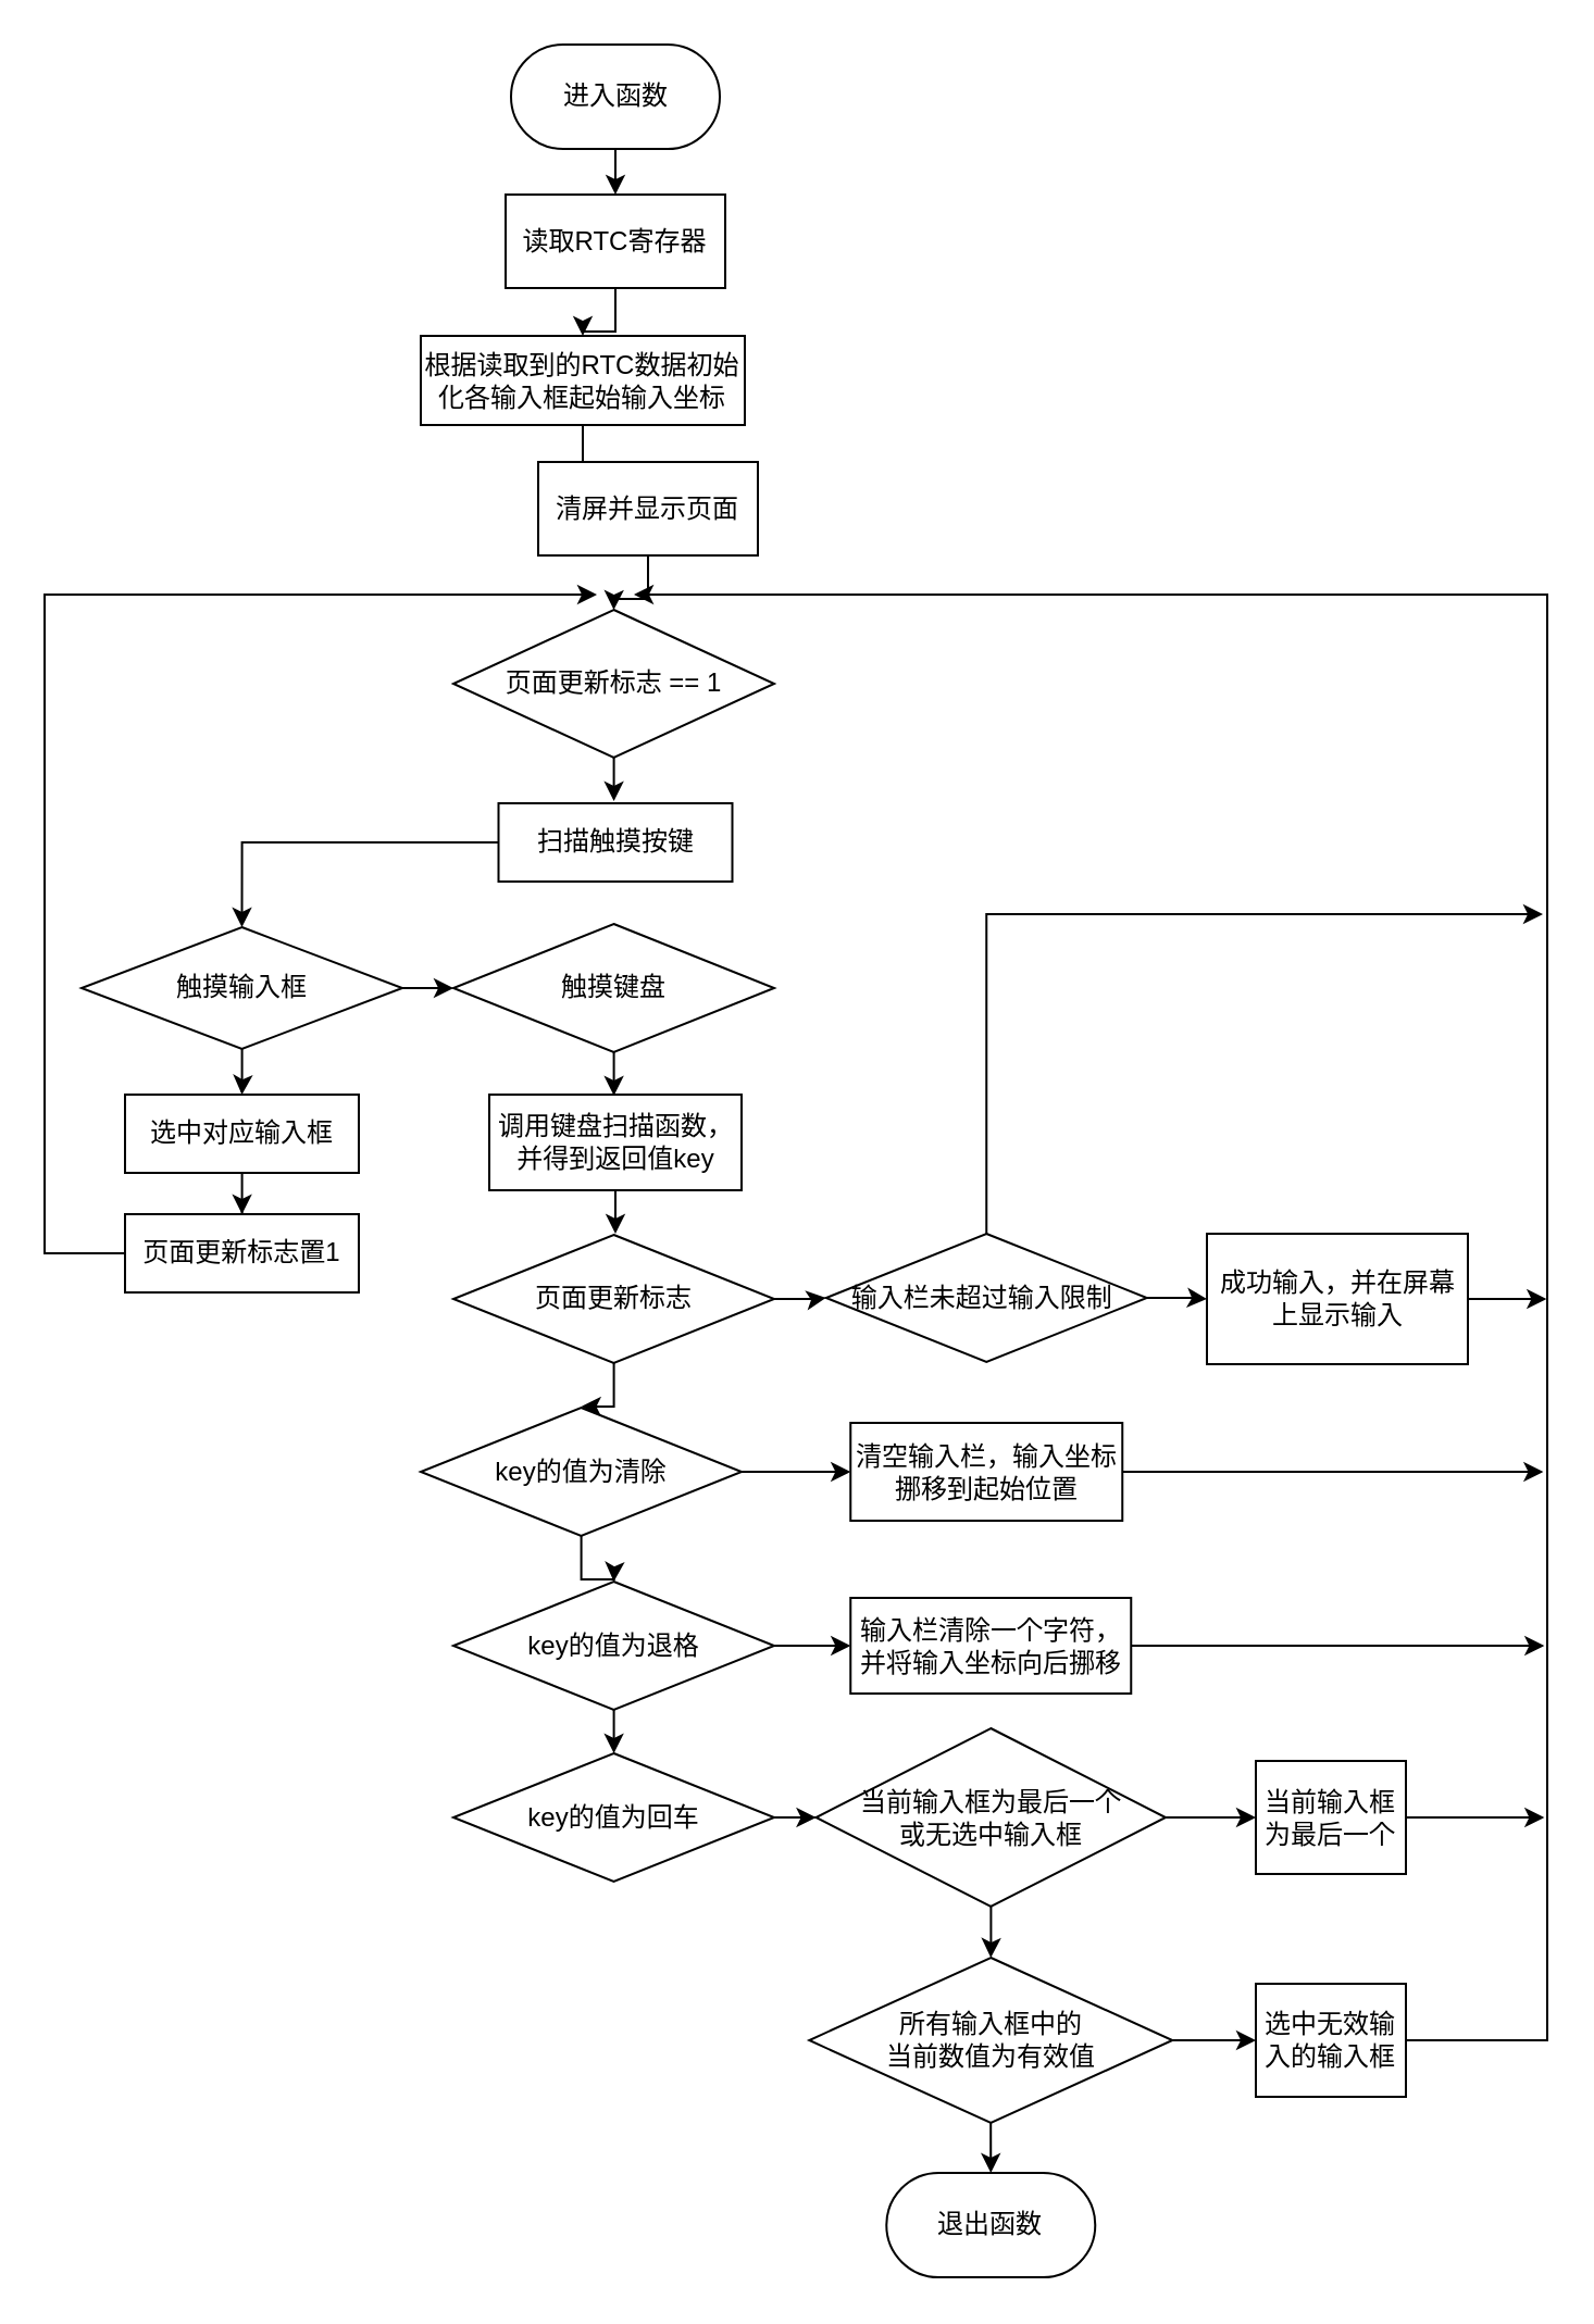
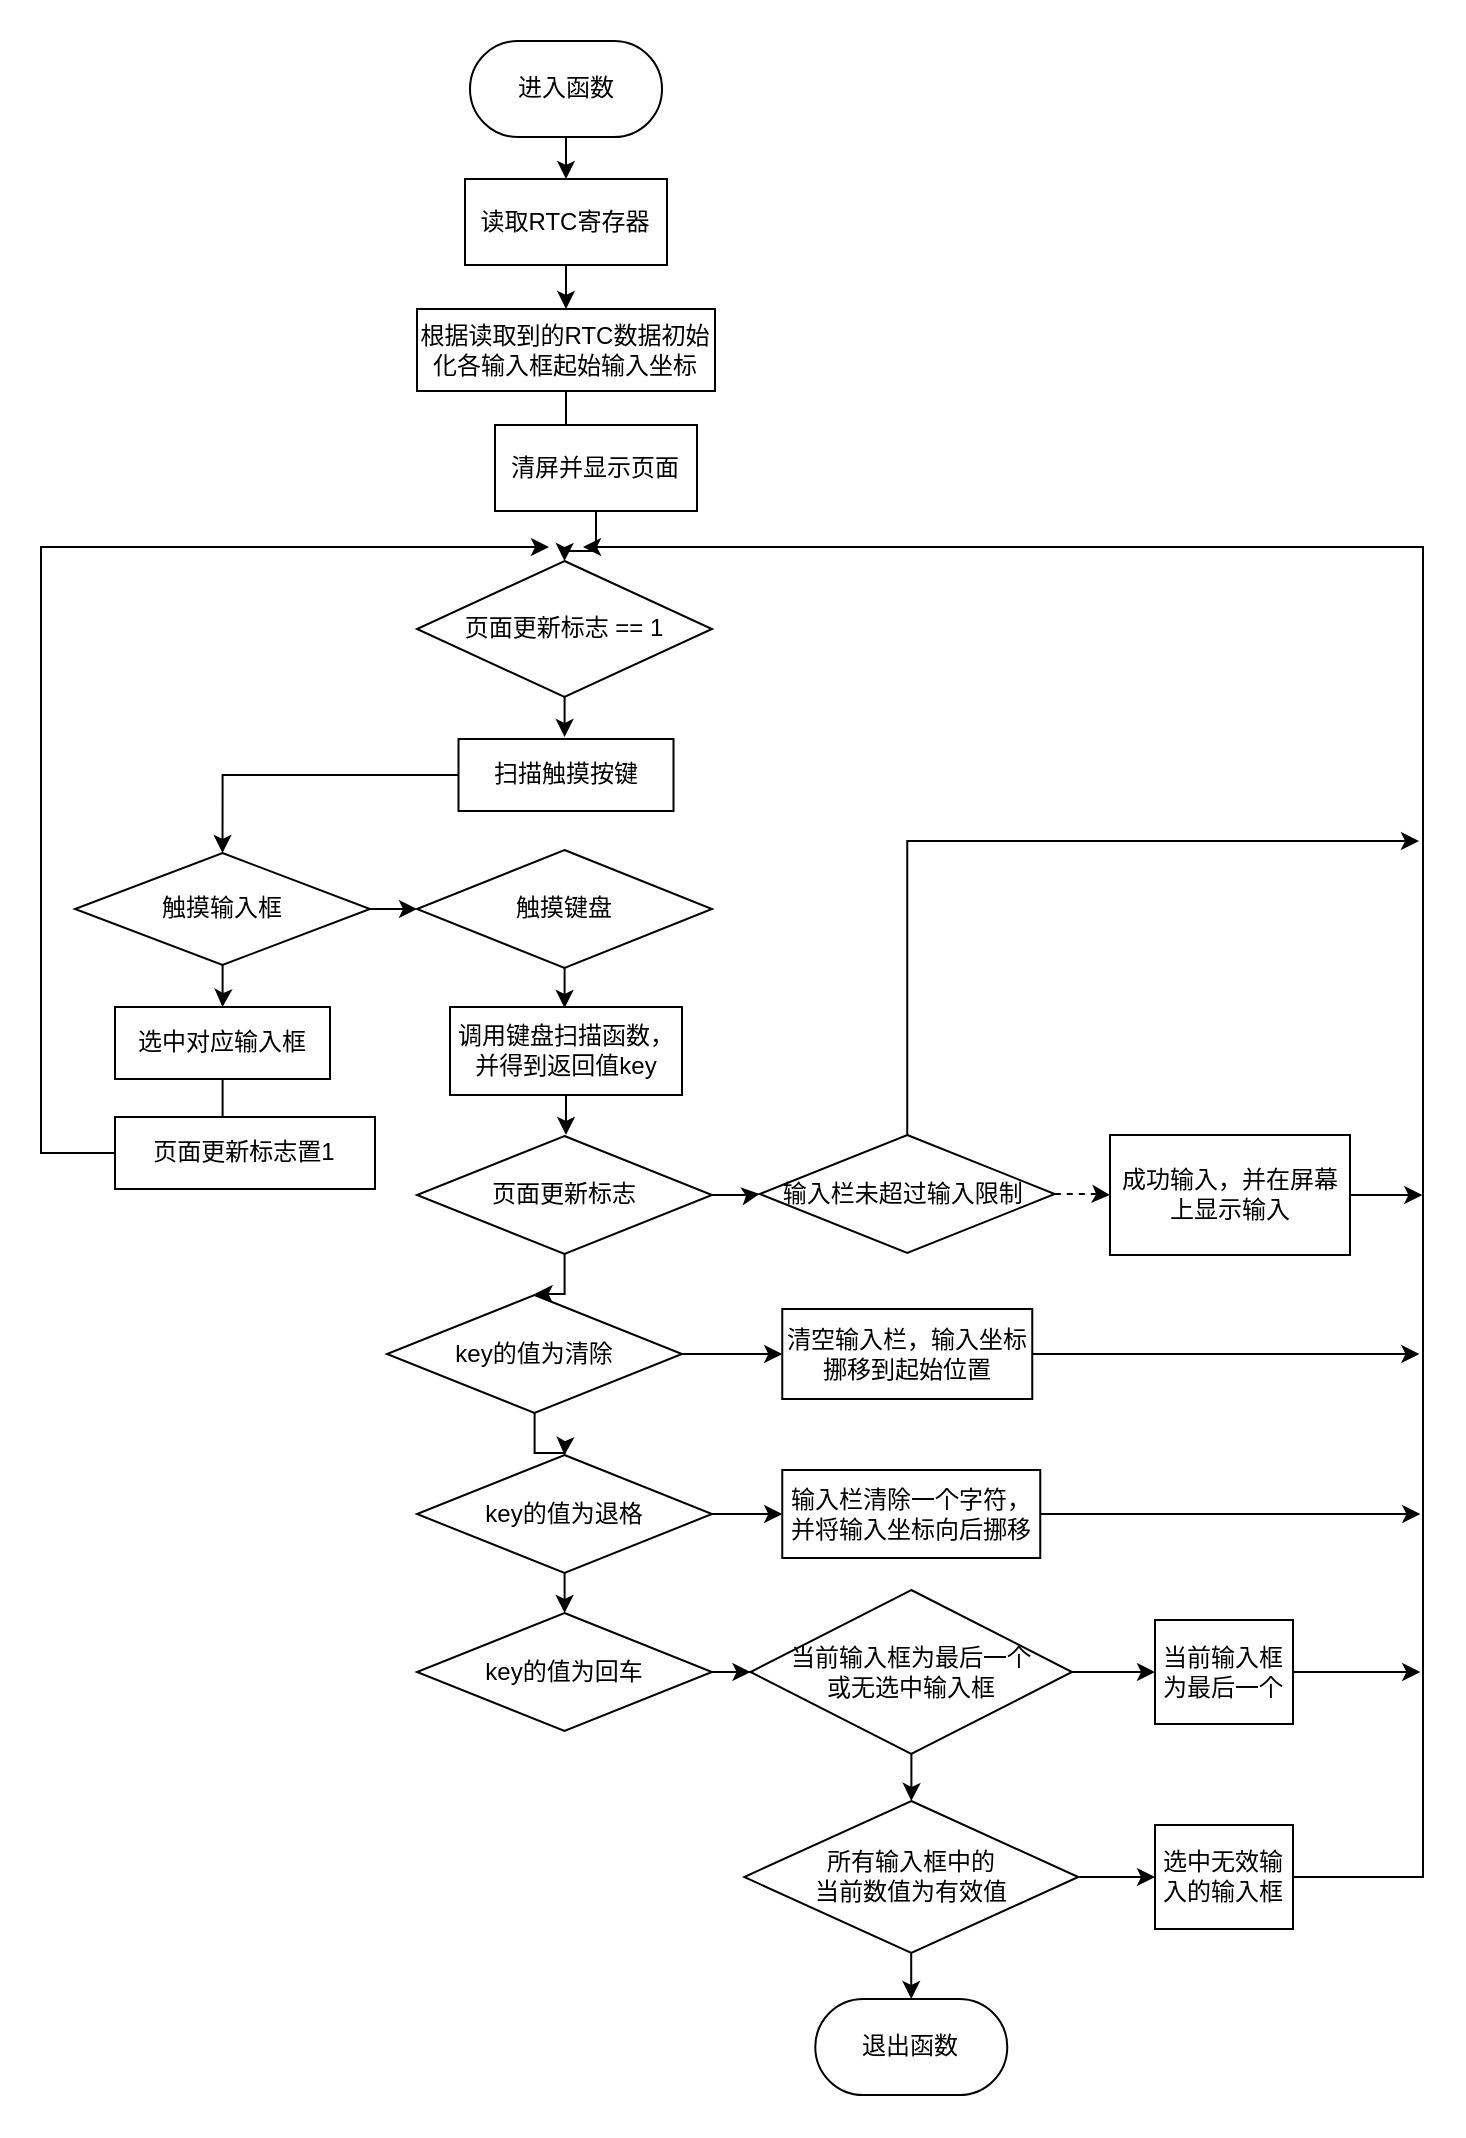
  <mxCell id="0" />
  <mxCell id="1" parent="0" />
  <mxCell id="2" style="edgeStyle=orthogonalEdgeStyle;rounded=0;orthogonalLoop=1;jettySize=auto;html=1;entryX=0.5;entryY=0;entryDx=0;entryDy=0;" edge="1" parent="1" source="3" target="5"><mxGeometry relative="1" as="geometry" /></mxCell>
  <mxCell id="3" value="进入函数" style="rounded=1;whiteSpace=wrap;html=1;arcSize=50;" vertex="1" parent="1"><mxGeometry x="234.5" y="20" width="96" height="48" as="geometry" /></mxCell>
  <mxCell id="4" style="edgeStyle=orthogonalEdgeStyle;rounded=0;orthogonalLoop=1;jettySize=auto;html=1;" edge="1" parent="1" source="5" target="7"><mxGeometry relative="1" as="geometry" /></mxCell>
  <mxCell id="5" value="读取RTC寄存器" style="rounded=1;whiteSpace=wrap;html=1;arcSize=0;" vertex="1" parent="1"><mxGeometry x="232" y="89" width="101" height="43" as="geometry" /></mxCell>
  <mxCell id="6" style="edgeStyle=orthogonalEdgeStyle;rounded=0;orthogonalLoop=1;jettySize=auto;html=1;entryX=0.5;entryY=0;entryDx=0;entryDy=0;" edge="1" parent="1" source="7" target="9"><mxGeometry relative="1" as="geometry" /></mxCell>
- <mxCell id="7" value="根据读取到的RTC数据初始化各输入框起始输入坐标" style="rounded=1;whiteSpace=wrap;html=1;arcSize=0;" vertex="1" parent="1"><mxGeometry x="193" y="154" width="149" height="41" as="geometry" /></mxCell>
+ <mxCell id="7" value="根据读取到的RTC数据初始化各输入框起始输入坐标" style="rounded=1;whiteSpace=wrap;html=1;arcSize=0;" vertex="1" parent="1"><mxGeometry x="208" y="154" width="149" height="41" as="geometry" /></mxCell>
  <mxCell id="8" style="edgeStyle=orthogonalEdgeStyle;rounded=0;orthogonalLoop=1;jettySize=auto;html=1;entryX=0.5;entryY=0;entryDx=0;entryDy=0;" edge="1" parent="1" source="9" target="11"><mxGeometry relative="1" as="geometry" /></mxCell>
  <mxCell id="9" value="清屏并显示页面" style="rounded=1;whiteSpace=wrap;html=1;arcSize=0;" vertex="1" parent="1"><mxGeometry x="247" y="212" width="101" height="43" as="geometry" /></mxCell>
  <mxCell id="10" style="edgeStyle=orthogonalEdgeStyle;rounded=0;orthogonalLoop=1;jettySize=auto;html=1;" edge="1" parent="1" source="11"><mxGeometry relative="1" as="geometry"><mxPoint x="281.75" y="367.343" as="targetPoint" /></mxGeometry></mxCell>
  <mxCell id="11" value="页面更新标志 == 1" style="rhombus;whiteSpace=wrap;html=1;" vertex="1" parent="1"><mxGeometry x="208" y="280" width="147.5" height="68" as="geometry" /></mxCell>
  <mxCell id="12" style="edgeStyle=orthogonalEdgeStyle;rounded=0;orthogonalLoop=1;jettySize=auto;html=1;entryX=0.5;entryY=0;entryDx=0;entryDy=0;" edge="1" parent="1" source="13" target="16"><mxGeometry relative="1" as="geometry" /></mxCell>
  <mxCell id="13" value="扫描触摸按键" style="rounded=1;whiteSpace=wrap;html=1;arcSize=0;" vertex="1" parent="1"><mxGeometry x="228.75" y="369" width="107.5" height="36" as="geometry" /></mxCell>
  <mxCell id="14" style="edgeStyle=orthogonalEdgeStyle;rounded=0;orthogonalLoop=1;jettySize=auto;html=1;entryX=0;entryY=0.5;entryDx=0;entryDy=0;" edge="1" parent="1" source="16" target="18"><mxGeometry relative="1" as="geometry" /></mxCell>
  <mxCell id="15" style="edgeStyle=orthogonalEdgeStyle;rounded=0;orthogonalLoop=1;jettySize=auto;html=1;entryX=0.5;entryY=0;entryDx=0;entryDy=0;" edge="1" parent="1" source="16" target="20"><mxGeometry relative="1" as="geometry" /></mxCell>
  <mxCell id="16" value="触摸输入框" style="rhombus;whiteSpace=wrap;html=1;" vertex="1" parent="1"><mxGeometry x="37" y="426" width="147.5" height="56" as="geometry" /></mxCell>
  <mxCell id="17" style="edgeStyle=orthogonalEdgeStyle;rounded=0;orthogonalLoop=1;jettySize=auto;html=1;entryX=0.5;entryY=0;entryDx=0;entryDy=0;" edge="1" parent="1" source="18" target="24"><mxGeometry relative="1" as="geometry" /></mxCell>
  <mxCell id="18" value="触摸键盘" style="rhombus;whiteSpace=wrap;html=1;" vertex="1" parent="1"><mxGeometry x="208" y="424.5" width="147.5" height="59" as="geometry" /></mxCell>
  <mxCell id="19" style="edgeStyle=orthogonalEdgeStyle;rounded=0;orthogonalLoop=1;jettySize=auto;html=1;" edge="1" parent="1" source="20" target="22"><mxGeometry relative="1" as="geometry" /></mxCell>
  <mxCell id="20" value="选中对应输入框" style="rounded=1;whiteSpace=wrap;html=1;arcSize=0;" vertex="1" parent="1"><mxGeometry x="57" y="503" width="107.5" height="36" as="geometry" /></mxCell>
  <mxCell id="21" style="edgeStyle=elbowEdgeStyle;rounded=0;orthogonalLoop=1;jettySize=auto;html=1;" edge="1" parent="1" source="22"><mxGeometry relative="1" as="geometry"><mxPoint x="274" y="273" as="targetPoint" /><Array as="points"><mxPoint x="20" y="429" /></Array></mxGeometry></mxCell>
- <mxCell id="22" value="页面更新标志置1" style="rounded=1;whiteSpace=wrap;html=1;arcSize=0;" vertex="1" parent="1"><mxGeometry x="57" y="558" width="107.5" height="36" as="geometry" /></mxCell>
+ <mxCell id="22" value="页面更新标志置1" style="rounded=1;whiteSpace=wrap;html=1;arcSize=0;" vertex="1" parent="1"><mxGeometry x="57" y="558" width="130" height="36" as="geometry" /></mxCell>
  <mxCell id="23" style="edgeStyle=orthogonalEdgeStyle;rounded=0;orthogonalLoop=1;jettySize=auto;html=1;entryX=0.5;entryY=0;entryDx=0;entryDy=0;" edge="1" parent="1" source="24" target="27"><mxGeometry relative="1" as="geometry" /></mxCell>
  <mxCell id="24" value="调用键盘扫描函数，并得到返回值key" style="rounded=1;whiteSpace=wrap;html=1;arcSize=0;" vertex="1" parent="1"><mxGeometry x="224.5" y="503" width="116" height="44" as="geometry" /></mxCell>
  <mxCell id="25" style="edgeStyle=orthogonalEdgeStyle;rounded=0;orthogonalLoop=1;jettySize=auto;html=1;entryX=0.5;entryY=0;entryDx=0;entryDy=0;" edge="1" parent="1" source="27" target="33"><mxGeometry relative="1" as="geometry" /></mxCell>
  <mxCell id="26" style="edgeStyle=orthogonalEdgeStyle;rounded=0;orthogonalLoop=1;jettySize=auto;html=1;entryX=0;entryY=0.5;entryDx=0;entryDy=0;" edge="1" parent="1" source="27" target="40"><mxGeometry relative="1" as="geometry" /></mxCell>
  <mxCell id="27" value="页面更新标志" style="rhombus;whiteSpace=wrap;html=1;" vertex="1" parent="1"><mxGeometry x="208" y="567.5" width="147.5" height="59" as="geometry" /></mxCell>
  <mxCell id="28" style="edgeStyle=orthogonalEdgeStyle;rounded=0;orthogonalLoop=1;jettySize=auto;html=1;entryX=0.5;entryY=0;entryDx=0;entryDy=0;" edge="1" parent="1" source="30" target="35"><mxGeometry relative="1" as="geometry" /></mxCell>
  <mxCell id="29" style="edgeStyle=orthogonalEdgeStyle;rounded=0;orthogonalLoop=1;jettySize=auto;html=1;entryX=0;entryY=0.5;entryDx=0;entryDy=0;" edge="1" parent="1" source="30" target="44"><mxGeometry relative="1" as="geometry" /></mxCell>
  <mxCell id="30" value="key的值为退格" style="rhombus;whiteSpace=wrap;html=1;" vertex="1" parent="1"><mxGeometry x="208" y="727" width="147.5" height="59" as="geometry" /></mxCell>
  <mxCell id="31" style="edgeStyle=orthogonalEdgeStyle;rounded=0;orthogonalLoop=1;jettySize=auto;html=1;entryX=0.5;entryY=0;entryDx=0;entryDy=0;" edge="1" parent="1" source="33" target="30"><mxGeometry relative="1" as="geometry" /></mxCell>
  <mxCell id="32" style="edgeStyle=orthogonalEdgeStyle;rounded=0;orthogonalLoop=1;jettySize=auto;html=1;" edge="1" parent="1" source="33" target="42"><mxGeometry relative="1" as="geometry" /></mxCell>
  <mxCell id="33" value="key的值为清除" style="rhombus;whiteSpace=wrap;html=1;" vertex="1" parent="1"><mxGeometry x="193" y="647" width="147.5" height="59" as="geometry" /></mxCell>
  <mxCell id="34" style="edgeStyle=orthogonalEdgeStyle;rounded=0;orthogonalLoop=1;jettySize=auto;html=1;entryX=0;entryY=0.5;entryDx=0;entryDy=0;" edge="1" parent="1" source="35" target="47"><mxGeometry relative="1" as="geometry" /></mxCell>
  <mxCell id="35" value="key的值为回车" style="rhombus;whiteSpace=wrap;html=1;" vertex="1" parent="1"><mxGeometry x="208" y="806" width="147.5" height="59" as="geometry" /></mxCell>
  <mxCell id="36" style="edgeStyle=elbowEdgeStyle;rounded=0;orthogonalLoop=1;jettySize=auto;elbow=vertical;html=1;" edge="1" parent="1" source="37"><mxGeometry relative="1" as="geometry"><mxPoint x="710.667" y="597" as="targetPoint" /></mxGeometry></mxCell>
  <mxCell id="37" value="成功输入，并在屏幕上显示输入" style="rounded=0;whiteSpace=wrap;html=1;" vertex="1" parent="1"><mxGeometry x="554.5" y="567" width="120" height="60" as="geometry" /></mxCell>
- <mxCell id="38" style="edgeStyle=orthogonalEdgeStyle;rounded=0;orthogonalLoop=1;jettySize=auto;html=1;entryX=0;entryY=0.5;entryDx=0;entryDy=0;" edge="1" parent="1" source="40" target="37"><mxGeometry relative="1" as="geometry" /></mxCell>
+ <mxCell id="38" style="edgeStyle=orthogonalEdgeStyle;rounded=0;orthogonalLoop=1;jettySize=auto;html=1;entryX=0;entryY=0.5;entryDx=0;entryDy=0;dashed=1;" edge="1" parent="1" source="40" target="37"><mxGeometry relative="1" as="geometry" /></mxCell>
  <mxCell id="39" style="edgeStyle=elbowEdgeStyle;rounded=0;orthogonalLoop=1;jettySize=auto;html=1;elbow=vertical;" edge="1" parent="1" source="40"><mxGeometry relative="1" as="geometry"><mxPoint x="709" y="420" as="targetPoint" /><Array as="points"><mxPoint x="559" y="420" /></Array></mxGeometry></mxCell>
  <mxCell id="40" value="输入栏未超过输入限制&amp;nbsp;" style="rhombus;whiteSpace=wrap;html=1;" vertex="1" parent="1"><mxGeometry x="379.38" y="567" width="147.5" height="59" as="geometry" /></mxCell>
  <mxCell id="41" style="edgeStyle=elbowEdgeStyle;rounded=0;orthogonalLoop=1;jettySize=auto;html=1;" edge="1" parent="1" source="42"><mxGeometry relative="1" as="geometry"><mxPoint x="709.2" y="676.5" as="targetPoint" /></mxGeometry></mxCell>
  <mxCell id="42" value="清空输入栏，输入坐标挪移到起始位置" style="rounded=0;whiteSpace=wrap;html=1;" vertex="1" parent="1"><mxGeometry x="390.63" y="654" width="125" height="45" as="geometry" /></mxCell>
  <mxCell id="43" style="edgeStyle=elbowEdgeStyle;rounded=0;orthogonalLoop=1;jettySize=auto;html=1;" edge="1" parent="1" source="44"><mxGeometry relative="1" as="geometry"><mxPoint x="709.657" y="756.5" as="targetPoint" /></mxGeometry></mxCell>
  <mxCell id="44" value="输入栏清除一个字符，并将输入坐标向后挪移" style="rounded=0;whiteSpace=wrap;html=1;" vertex="1" parent="1"><mxGeometry x="390.63" y="734.5" width="129" height="44" as="geometry" /></mxCell>
  <mxCell id="45" style="edgeStyle=orthogonalEdgeStyle;rounded=0;orthogonalLoop=1;jettySize=auto;html=1;entryX=0.5;entryY=0;entryDx=0;entryDy=0;" edge="1" parent="1" source="47" target="50"><mxGeometry relative="1" as="geometry" /></mxCell>
  <mxCell id="46" style="edgeStyle=elbowEdgeStyle;rounded=0;orthogonalLoop=1;jettySize=auto;html=1;entryX=0;entryY=0.5;entryDx=0;entryDy=0;" edge="1" parent="1" source="47" target="53"><mxGeometry relative="1" as="geometry" /></mxCell>
  <mxCell id="47" value="当前输入框为最后一个&lt;br&gt;或无选中输入框" style="rhombus;whiteSpace=wrap;html=1;" vertex="1" parent="1"><mxGeometry x="374.76" y="794.5" width="160.75" height="82" as="geometry" /></mxCell>
  <mxCell id="48" style="edgeStyle=orthogonalEdgeStyle;rounded=0;orthogonalLoop=1;jettySize=auto;html=1;entryX=0.5;entryY=0;entryDx=0;entryDy=0;" edge="1" parent="1" source="50" target="51"><mxGeometry relative="1" as="geometry" /></mxCell>
  <mxCell id="49" style="edgeStyle=elbowEdgeStyle;rounded=0;orthogonalLoop=1;jettySize=auto;html=1;entryX=0;entryY=0.5;entryDx=0;entryDy=0;" edge="1" parent="1" source="50" target="55"><mxGeometry relative="1" as="geometry" /></mxCell>
  <mxCell id="50" value="所有输入框中的&lt;br&gt;当前数值为有效值" style="rhombus;whiteSpace=wrap;html=1;" vertex="1" parent="1"><mxGeometry x="371.64" y="900" width="167" height="76" as="geometry" /></mxCell>
  <mxCell id="51" value="退出函数" style="rounded=1;whiteSpace=wrap;html=1;arcSize=50;" vertex="1" parent="1"><mxGeometry x="407.14" y="999" width="96" height="48" as="geometry" /></mxCell>
  <mxCell id="52" style="edgeStyle=elbowEdgeStyle;rounded=0;orthogonalLoop=1;jettySize=auto;html=1;" edge="1" parent="1" source="53"><mxGeometry relative="1" as="geometry"><mxPoint x="709.657" y="835.5" as="targetPoint" /></mxGeometry></mxCell>
  <mxCell id="53" value="当前输入框为最后一个" style="rounded=0;whiteSpace=wrap;html=1;" vertex="1" parent="1"><mxGeometry x="577" y="809.5" width="69" height="52" as="geometry" /></mxCell>
  <mxCell id="54" style="edgeStyle=elbowEdgeStyle;rounded=0;orthogonalLoop=1;jettySize=auto;html=1;" edge="1" parent="1" source="55"><mxGeometry relative="1" as="geometry"><mxPoint x="291" y="273" as="targetPoint" /><Array as="points"><mxPoint x="711" y="891" /></Array></mxGeometry></mxCell>
  <mxCell id="55" value="选中无效输入的输入框" style="rounded=0;whiteSpace=wrap;html=1;" vertex="1" parent="1"><mxGeometry x="577" y="912" width="69" height="52" as="geometry" /></mxCell>
